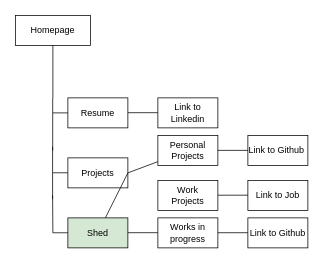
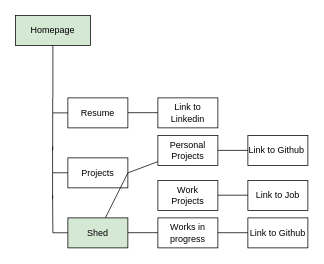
  <mxCell id="0" />
  <mxCell id="1" parent="0" />
- <mxCell id="2" value="Homepage" style="rounded=0;whiteSpace=wrap;html=1;" vertex="1" parent="1"><mxGeometry x="20" y="20" width="100" height="40" as="geometry" /></mxCell>
+ <mxCell id="2" value="Homepage" style="rounded=0;whiteSpace=wrap;html=1;fillColor=#d5e8d4;" vertex="1" parent="1"><mxGeometry x="20" y="20" width="100" height="40" as="geometry" /></mxCell>
  <mxCell id="3" value="" style="endArrow=none;html=1;rounded=0;entryX=0.5;entryY=1;entryDx=0;entryDy=0;" edge="1" parent="1" target="2"><mxGeometry width="50" height="50" relative="1" as="geometry"><mxPoint x="70" y="130" as="sourcePoint" /><mxPoint x="90" y="80" as="targetPoint" /><Array as="points"><mxPoint x="70" y="110" /></Array></mxGeometry></mxCell>
  <mxCell id="4" value="Resume" style="rounded=0;whiteSpace=wrap;html=1;" vertex="1" parent="1"><mxGeometry x="90" y="130" width="80" height="40" as="geometry" /></mxCell>
  <mxCell id="5" value="Projects" style="rounded=0;whiteSpace=wrap;html=1;" vertex="1" parent="1"><mxGeometry x="90" y="210" width="80" height="40" as="geometry" /></mxCell>
  <mxCell id="6" value="Shed" style="rounded=0;whiteSpace=wrap;html=1;fillColor=#d5e8d4;" vertex="1" parent="1"><mxGeometry x="90" y="290" width="80" height="40" as="geometry" /></mxCell>
  <mxCell id="7" value="" style="endArrow=none;html=1;rounded=0;entryX=0.5;entryY=1;entryDx=0;entryDy=0;" edge="1" parent="1"><mxGeometry width="50" height="50" relative="1" as="geometry"><mxPoint x="69.76" y="200" as="sourcePoint" /><mxPoint x="69.76" y="130" as="targetPoint" /></mxGeometry></mxCell>
  <mxCell id="8" value="" style="endArrow=none;html=1;rounded=0;entryX=0.5;entryY=1;entryDx=0;entryDy=0;" edge="1" parent="1"><mxGeometry width="50" height="50" relative="1" as="geometry"><mxPoint x="69.62" y="265" as="sourcePoint" /><mxPoint x="69.62" y="195" as="targetPoint" /></mxGeometry></mxCell>
  <mxCell id="9" value="" style="endArrow=none;html=1;rounded=0;entryX=0.5;entryY=1;entryDx=0;entryDy=0;" edge="1" parent="1"><mxGeometry width="50" height="50" relative="1" as="geometry"><mxPoint x="70" y="310" as="sourcePoint" /><mxPoint x="69.62" y="260" as="targetPoint" /></mxGeometry></mxCell>
  <mxCell id="10" value="" style="endArrow=none;html=1;rounded=0;entryX=0;entryY=0.5;entryDx=0;entryDy=0;" edge="1" parent="1" target="4"><mxGeometry width="50" height="50" relative="1" as="geometry"><mxPoint x="70" y="150" as="sourcePoint" /><mxPoint x="95" y="140" as="targetPoint" /></mxGeometry></mxCell>
  <mxCell id="11" value="" style="endArrow=none;html=1;rounded=0;entryX=0;entryY=0.5;entryDx=0;entryDy=0;" edge="1" parent="1"><mxGeometry width="50" height="50" relative="1" as="geometry"><mxPoint x="70" y="229.87" as="sourcePoint" /><mxPoint x="90" y="229.87" as="targetPoint" /></mxGeometry></mxCell>
  <mxCell id="12" value="" style="endArrow=none;html=1;rounded=0;entryX=0;entryY=0.5;entryDx=0;entryDy=0;" edge="1" parent="1"><mxGeometry width="50" height="50" relative="1" as="geometry"><mxPoint x="70" y="309.87" as="sourcePoint" /><mxPoint x="90" y="309.87" as="targetPoint" /></mxGeometry></mxCell>
  <mxCell id="13" value="" style="endArrow=none;html=1;rounded=0;" edge="1" parent="1" target="14"><mxGeometry width="50" height="50" relative="1" as="geometry"><mxPoint x="170" y="230" as="sourcePoint" /><mxPoint x="210" y="230" as="targetPoint" /></mxGeometry></mxCell>
  <mxCell id="14" value="Personal Projects" style="rounded=0;whiteSpace=wrap;html=1;" vertex="1" parent="1"><mxGeometry x="210" y="180" width="80" height="40" as="geometry" /></mxCell>
  <mxCell id="15" value="Work&lt;br&gt;&amp;nbsp;Projects&amp;nbsp;" style="rounded=0;whiteSpace=wrap;html=1;" vertex="1" parent="1"><mxGeometry x="210" y="240" width="80" height="40" as="geometry" /></mxCell>
  <mxCell id="16" value="" style="endArrow=none;html=1;rounded=0;exitX=1;exitY=0.5;exitDx=0;exitDy=0;" edge="1" parent="1" source="5" target="6"><mxGeometry width="50" height="50" relative="1" as="geometry"><mxPoint x="180" y="240" as="sourcePoint" /><mxPoint x="220" y="225" as="targetPoint" /></mxGeometry></mxCell>
  <mxCell id="17" value="Link to Github&amp;nbsp;" style="rounded=0;whiteSpace=wrap;html=1;" vertex="1" parent="1"><mxGeometry x="330" y="180" width="80" height="40" as="geometry" /></mxCell>
  <mxCell id="18" value="" style="endArrow=none;html=1;rounded=0;entryX=0;entryY=0.5;entryDx=0;entryDy=0;" edge="1" parent="1" target="17"><mxGeometry width="50" height="50" relative="1" as="geometry"><mxPoint x="290" y="200" as="sourcePoint" /><mxPoint x="340" y="150" as="targetPoint" /></mxGeometry></mxCell>
  <mxCell id="19" value="Link to Job" style="rounded=0;whiteSpace=wrap;html=1;" vertex="1" parent="1"><mxGeometry x="330" y="240" width="80" height="40" as="geometry" /></mxCell>
  <mxCell id="20" value="" style="endArrow=none;html=1;rounded=0;entryX=0;entryY=0.5;entryDx=0;entryDy=0;" edge="1" parent="1"><mxGeometry width="50" height="50" relative="1" as="geometry"><mxPoint x="290" y="259.77" as="sourcePoint" /><mxPoint x="330" y="259.77" as="targetPoint" /></mxGeometry></mxCell>
  <mxCell id="21" value="Link to Linkedin" style="rounded=0;whiteSpace=wrap;html=1;" vertex="1" parent="1"><mxGeometry x="210" y="130" width="80" height="40" as="geometry" /></mxCell>
  <mxCell id="22" value="" style="endArrow=none;html=1;rounded=0;entryX=0;entryY=0.5;entryDx=0;entryDy=0;" edge="1" parent="1"><mxGeometry width="50" height="50" relative="1" as="geometry"><mxPoint x="170" y="149.77" as="sourcePoint" /><mxPoint x="210" y="149.77" as="targetPoint" /></mxGeometry></mxCell>
  <mxCell id="23" value="Works in progress" style="rounded=0;whiteSpace=wrap;html=1;" vertex="1" parent="1"><mxGeometry x="210" y="290" width="80" height="40" as="geometry" /></mxCell>
  <mxCell id="24" value="" style="endArrow=none;html=1;rounded=0;entryX=0;entryY=0.5;entryDx=0;entryDy=0;" edge="1" parent="1"><mxGeometry width="50" height="50" relative="1" as="geometry"><mxPoint x="170" y="309.77" as="sourcePoint" /><mxPoint x="210" y="309.77" as="targetPoint" /></mxGeometry></mxCell>
  <mxCell id="25" value="Link to Github" style="rounded=0;whiteSpace=wrap;html=1;" vertex="1" parent="1"><mxGeometry x="330" y="290" width="80" height="40" as="geometry" /></mxCell>
  <mxCell id="26" value="" style="endArrow=none;html=1;rounded=0;entryX=0;entryY=0.5;entryDx=0;entryDy=0;" edge="1" parent="1"><mxGeometry width="50" height="50" relative="1" as="geometry"><mxPoint x="290" y="309.78" as="sourcePoint" /><mxPoint x="330" y="309.78" as="targetPoint" /></mxGeometry></mxCell>
